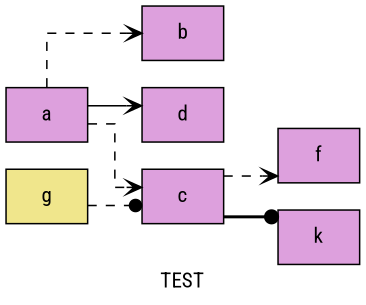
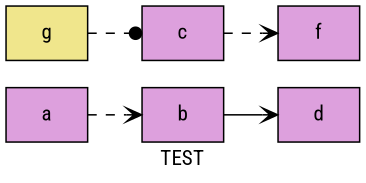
  digraph {
    fontname="Roboto Condensed"
    label=TEST
    rankdir=LR
    splines=ortho
    node [fillcolor=plum fontname="Roboto Condensed" shape=box style=filled]
    edge [arrowhead=vee fontname="Roboto Condensed" style=dashed]
    a
    b
    c
    d
    f
-   k
    g [fillcolor=khaki]
    a -> b
-   a -> c
-   a -> d [style=solid]
+   b -> d [style=solid]
    c -> f
-   c -> k [arrowhead=dot style=bold]
    g -> c [arrowhead=dot]
  }
